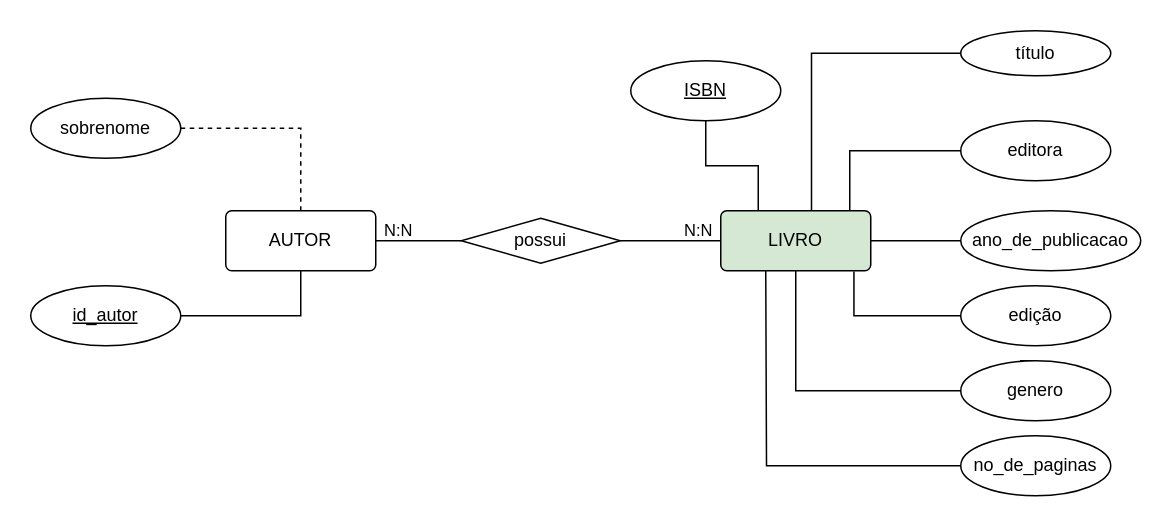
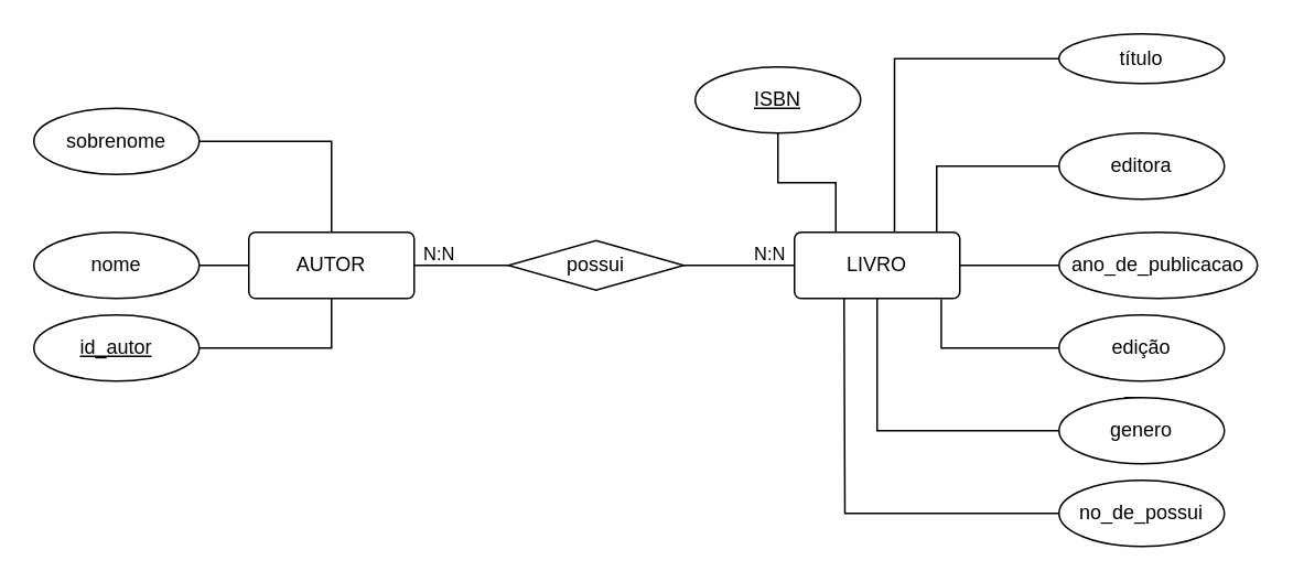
  <mxCell id="0" />
  <mxCell id="1" parent="0" />
  <mxCell id="2" style="edgeStyle=orthogonalEdgeStyle;shape=connector;rounded=0;orthogonalLoop=1;jettySize=auto;html=1;exitX=1;exitY=0.5;exitDx=0;exitDy=0;strokeColor=default;align=center;verticalAlign=middle;fontFamily=Helvetica;fontSize=11;fontColor=default;labelBackgroundColor=default;startFill=0;endArrow=none;" edge="1" parent="1" source="3" target="23"><mxGeometry relative="1" as="geometry" /></mxCell>
  <mxCell id="3" value="AUTOR" style="rounded=1;arcSize=10;whiteSpace=wrap;html=1;align=center;" parent="1" vertex="1"><mxGeometry x="150" y="140" width="100" height="40" as="geometry" /></mxCell>
- <mxCell id="6" style="edgeStyle=orthogonalEdgeStyle;rounded=0;orthogonalLoop=1;jettySize=auto;html=1;exitX=1;exitY=0.5;exitDx=0;exitDy=0;endArrow=none;startFill=0;dashed=1;" edge="1" parent="1" source="7" target="3"><mxGeometry relative="1" as="geometry" /></mxCell>
+ <mxCell id="4" style="edgeStyle=orthogonalEdgeStyle;rounded=0;orthogonalLoop=1;jettySize=auto;html=1;exitX=1;exitY=0.5;exitDx=0;exitDy=0;endArrow=none;startFill=0;" edge="1" parent="1" source="5" target="3"><mxGeometry relative="1" as="geometry" /></mxCell>
+ <mxCell id="5" value="nome" style="ellipse;whiteSpace=wrap;html=1;align=center;" parent="1" vertex="1"><mxGeometry x="20" y="140" width="100" height="40" as="geometry" /></mxCell>
+ <mxCell id="6" style="edgeStyle=orthogonalEdgeStyle;rounded=0;orthogonalLoop=1;jettySize=auto;html=1;exitX=1;exitY=0.5;exitDx=0;exitDy=0;endArrow=none;startFill=0;" edge="1" parent="1" source="7" target="3"><mxGeometry relative="1" as="geometry" /></mxCell>
  <mxCell id="7" value="sobrenome" style="ellipse;whiteSpace=wrap;html=1;align=center;" vertex="1" parent="1"><mxGeometry x="20" y="65" width="100" height="40" as="geometry" /></mxCell>
  <mxCell id="8" style="edgeStyle=orthogonalEdgeStyle;shape=connector;rounded=0;orthogonalLoop=1;jettySize=auto;html=1;exitX=1;exitY=0.5;exitDx=0;exitDy=0;strokeColor=default;align=center;verticalAlign=middle;fontFamily=Helvetica;fontSize=11;fontColor=default;labelBackgroundColor=default;startFill=0;endArrow=none;" edge="1" parent="1" source="9" target="3"><mxGeometry relative="1" as="geometry" /></mxCell>
  <mxCell id="9" value="id_autor" style="ellipse;whiteSpace=wrap;html=1;align=center;fontStyle=4;" vertex="1" parent="1"><mxGeometry x="20" y="190" width="100" height="40" as="geometry" /></mxCell>
- <mxCell id="10" value="LIVRO" style="rounded=1;arcSize=10;whiteSpace=wrap;html=1;align=center;fillColor=#d5e8d4;" vertex="1" parent="1"><mxGeometry x="480" y="140" width="100" height="40" as="geometry" /></mxCell>
+ <mxCell id="10" value="LIVRO" style="rounded=1;arcSize=10;whiteSpace=wrap;html=1;align=center;" vertex="1" parent="1"><mxGeometry x="480" y="140" width="100" height="40" as="geometry" /></mxCell>
  <mxCell id="11" style="edgeStyle=orthogonalEdgeStyle;shape=connector;rounded=0;orthogonalLoop=1;jettySize=auto;html=1;exitX=0.5;exitY=1;exitDx=0;exitDy=0;entryX=0.25;entryY=0;entryDx=0;entryDy=0;strokeColor=default;align=center;verticalAlign=middle;fontFamily=Helvetica;fontSize=11;fontColor=default;labelBackgroundColor=default;startFill=0;endArrow=none;" edge="1" parent="1" source="12" target="10"><mxGeometry relative="1" as="geometry" /></mxCell>
  <mxCell id="12" value="ISBN" style="ellipse;whiteSpace=wrap;html=1;align=center;fontStyle=4;" vertex="1" parent="1"><mxGeometry x="420" y="40" width="100" height="40" as="geometry" /></mxCell>
  <mxCell id="13" value="editora" style="ellipse;whiteSpace=wrap;html=1;align=center;" vertex="1" parent="1"><mxGeometry x="640" y="80" width="100" height="40" as="geometry" /></mxCell>
  <mxCell id="14" value="título" style="ellipse;whiteSpace=wrap;html=1;align=center;" vertex="1" parent="1"><mxGeometry x="640" y="20" width="100" height="30" as="geometry" /></mxCell>
  <mxCell id="15" value="edição" style="ellipse;whiteSpace=wrap;html=1;align=center;" vertex="1" parent="1"><mxGeometry x="640" y="190" width="100" height="40" as="geometry" /></mxCell>
  <mxCell id="16" style="edgeStyle=orthogonalEdgeStyle;shape=connector;rounded=0;orthogonalLoop=1;jettySize=auto;html=1;exitX=0;exitY=0.5;exitDx=0;exitDy=0;entryX=1;entryY=0.5;entryDx=0;entryDy=0;strokeColor=default;align=center;verticalAlign=middle;fontFamily=Helvetica;fontSize=11;fontColor=default;labelBackgroundColor=default;startFill=0;endArrow=none;curved=0;" edge="1" parent="1" source="17" target="10"><mxGeometry relative="1" as="geometry" /></mxCell>
  <mxCell id="17" value="ano_de_publicacao" style="ellipse;whiteSpace=wrap;html=1;align=center;" vertex="1" parent="1"><mxGeometry x="640" y="140" width="120" height="40" as="geometry" /></mxCell>
  <mxCell id="18" style="edgeStyle=orthogonalEdgeStyle;shape=connector;rounded=0;orthogonalLoop=1;jettySize=auto;html=1;exitX=0.5;exitY=0;exitDx=0;exitDy=0;strokeColor=default;align=center;verticalAlign=middle;fontFamily=Helvetica;fontSize=11;fontColor=default;labelBackgroundColor=default;startFill=0;endArrow=none;" edge="1" parent="1" source="19" target="10"><mxGeometry relative="1" as="geometry"><Array as="points"><mxPoint x="680" y="260" /><mxPoint x="530" y="260" /></Array></mxGeometry></mxCell>
  <mxCell id="19" value="genero" style="ellipse;whiteSpace=wrap;html=1;align=center;" vertex="1" parent="1"><mxGeometry x="640" y="240" width="100" height="40" as="geometry" /></mxCell>
  <mxCell id="20" style="edgeStyle=orthogonalEdgeStyle;shape=connector;rounded=0;orthogonalLoop=1;jettySize=auto;html=1;exitX=0;exitY=0.5;exitDx=0;exitDy=0;strokeColor=default;align=center;verticalAlign=middle;fontFamily=Helvetica;fontSize=11;fontColor=default;labelBackgroundColor=default;startFill=0;endArrow=none;" edge="1" parent="1" source="21"><mxGeometry relative="1" as="geometry"><mxPoint x="510" y="180" as="targetPoint" /></mxGeometry></mxCell>
- <mxCell id="21" value="no_de_paginas" style="ellipse;whiteSpace=wrap;html=1;align=center;" vertex="1" parent="1"><mxGeometry x="640" y="290" width="100" height="40" as="geometry" /></mxCell>
+ <mxCell id="21" value="no_de_possui" style="ellipse;whiteSpace=wrap;html=1;align=center;" vertex="1" parent="1"><mxGeometry x="640" y="290" width="100" height="40" as="geometry" /></mxCell>
  <mxCell id="22" style="edgeStyle=orthogonalEdgeStyle;shape=connector;rounded=0;orthogonalLoop=1;jettySize=auto;html=1;exitX=1;exitY=0.5;exitDx=0;exitDy=0;strokeColor=default;align=center;verticalAlign=middle;fontFamily=Helvetica;fontSize=11;fontColor=default;labelBackgroundColor=default;startFill=0;endArrow=none;" edge="1" parent="1" source="23" target="10"><mxGeometry relative="1" as="geometry" /></mxCell>
  <mxCell id="23" value="possui" style="shape=rhombus;perimeter=rhombusPerimeter;whiteSpace=wrap;html=1;align=center;" vertex="1" parent="1"><mxGeometry x="307" y="145" width="106" height="30" as="geometry" /></mxCell>
  <mxCell id="24" value="N:N" style="text;strokeColor=none;fillColor=none;spacingLeft=4;spacingRight=4;overflow=hidden;rotatable=0;points=[[0,0.5],[1,0.5]];portConstraint=eastwest;fontSize=11;whiteSpace=wrap;html=1;fontFamily=Helvetica;fontColor=default;labelBackgroundColor=default;" vertex="1" parent="1"><mxGeometry x="250" y="140" width="40" height="30" as="geometry" /></mxCell>
  <mxCell id="25" value="N:N" style="text;strokeColor=none;fillColor=none;spacingLeft=4;spacingRight=4;overflow=hidden;rotatable=0;points=[[0,0.5],[1,0.5]];portConstraint=eastwest;fontSize=11;whiteSpace=wrap;html=1;fontFamily=Helvetica;fontColor=default;labelBackgroundColor=default;" vertex="1" parent="1"><mxGeometry x="450" y="140" width="40" height="30" as="geometry" /></mxCell>
  <mxCell id="26" style="edgeStyle=orthogonalEdgeStyle;shape=connector;rounded=0;orthogonalLoop=1;jettySize=auto;html=1;exitX=0;exitY=0.5;exitDx=0;exitDy=0;entryX=0.605;entryY=-0.003;entryDx=0;entryDy=0;entryPerimeter=0;strokeColor=default;align=center;verticalAlign=middle;fontFamily=Helvetica;fontSize=11;fontColor=default;labelBackgroundColor=default;startFill=0;endArrow=none;" edge="1" parent="1" source="14" target="10"><mxGeometry relative="1" as="geometry" /></mxCell>
  <mxCell id="27" style="edgeStyle=orthogonalEdgeStyle;shape=connector;rounded=0;orthogonalLoop=1;jettySize=auto;html=1;exitX=0;exitY=0.5;exitDx=0;exitDy=0;entryX=0.86;entryY=-0.003;entryDx=0;entryDy=0;entryPerimeter=0;strokeColor=default;align=center;verticalAlign=middle;fontFamily=Helvetica;fontSize=11;fontColor=default;labelBackgroundColor=default;startFill=0;endArrow=none;" edge="1" parent="1" source="13" target="10"><mxGeometry relative="1" as="geometry" /></mxCell>
  <mxCell id="28" style="edgeStyle=orthogonalEdgeStyle;shape=connector;rounded=0;orthogonalLoop=1;jettySize=auto;html=1;exitX=0;exitY=0.5;exitDx=0;exitDy=0;entryX=0.888;entryY=1.014;entryDx=0;entryDy=0;entryPerimeter=0;strokeColor=default;align=center;verticalAlign=middle;fontFamily=Helvetica;fontSize=11;fontColor=default;labelBackgroundColor=default;startFill=0;endArrow=none;" edge="1" parent="1" source="15" target="10"><mxGeometry relative="1" as="geometry" /></mxCell>
